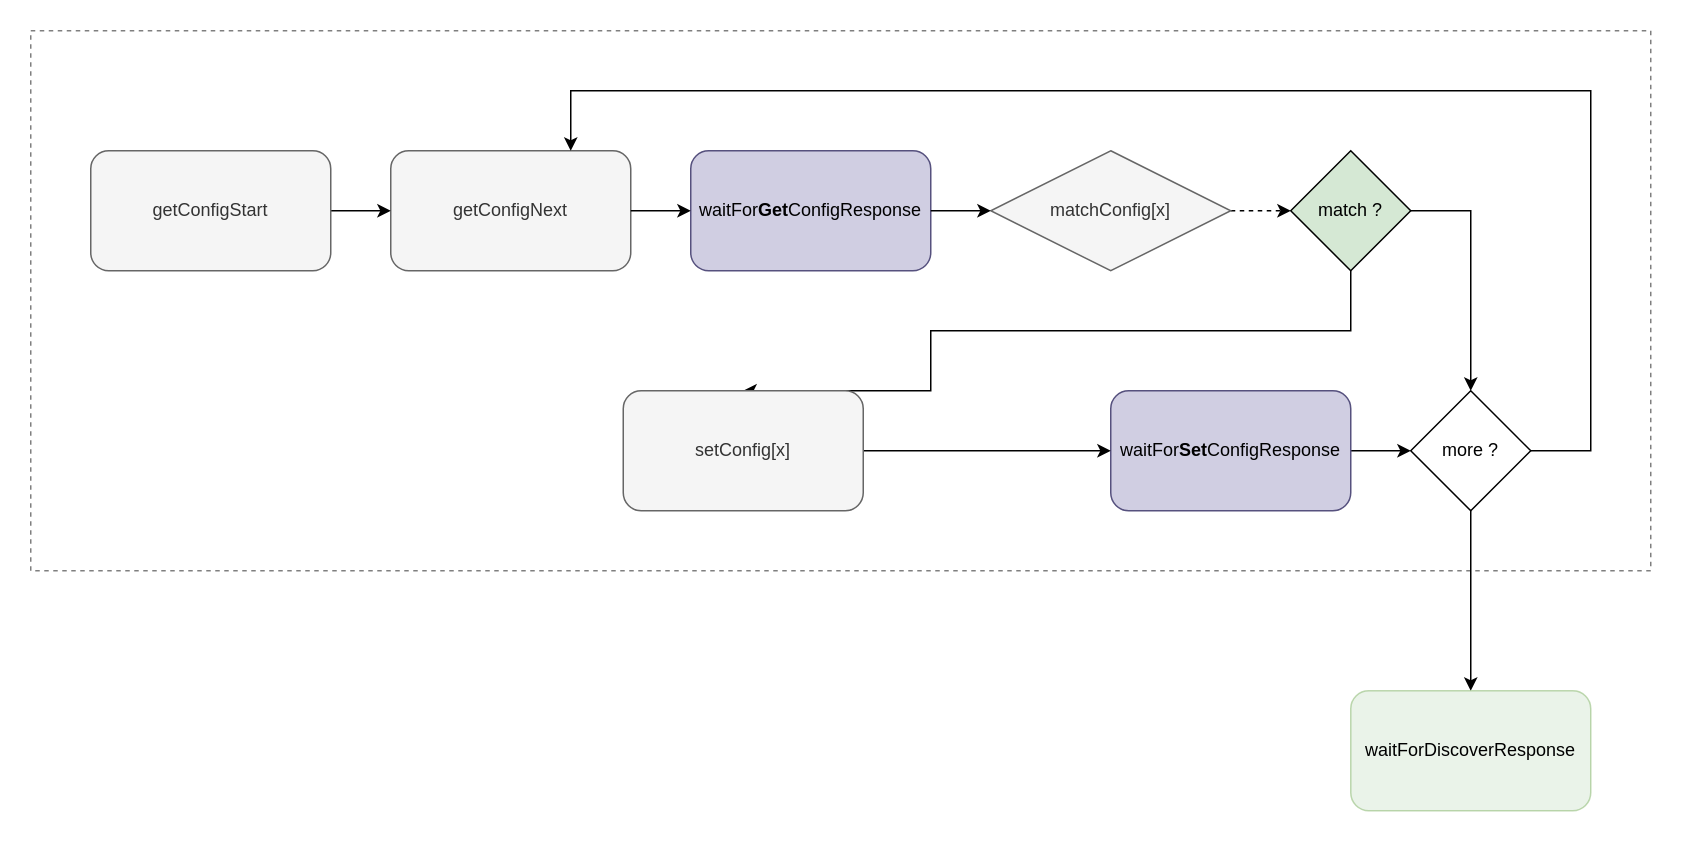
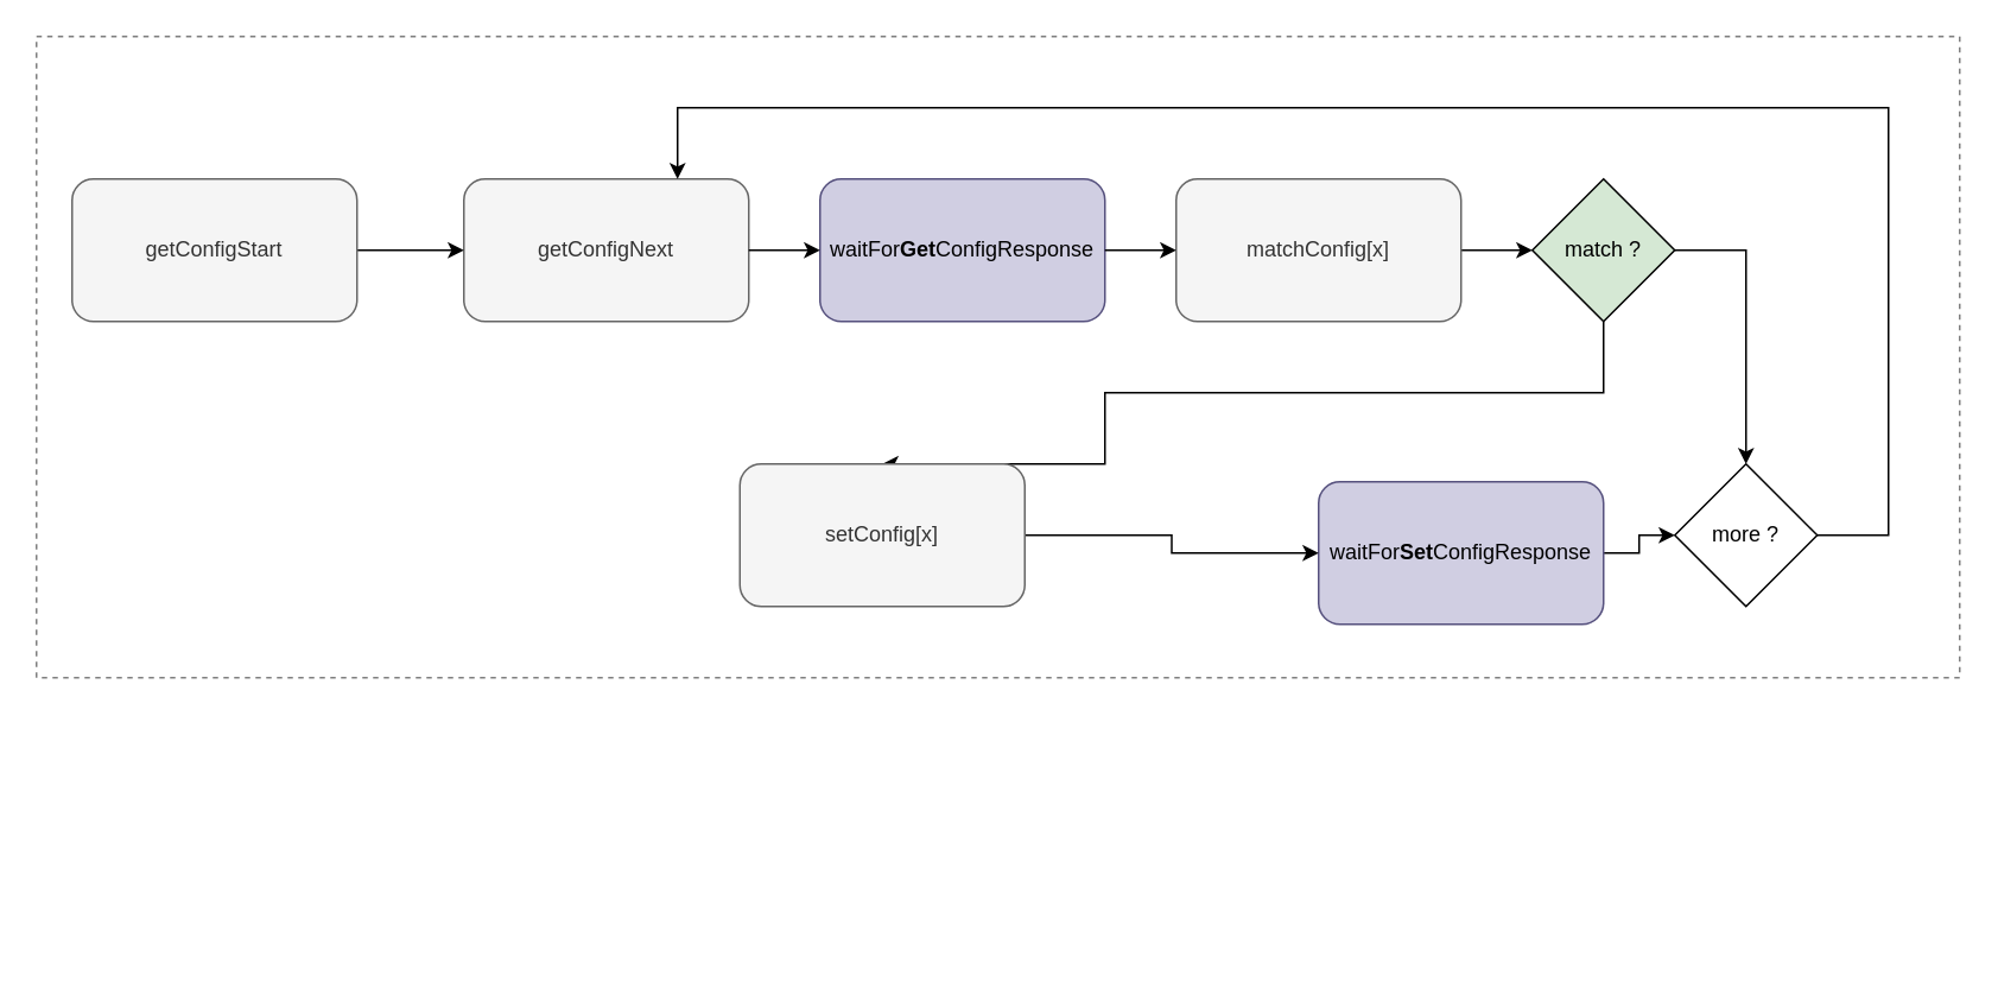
  <mxCell id="0" />
  <mxCell id="1" parent="0" />
  <mxCell id="2" value="" style="rounded=0;whiteSpace=wrap;html=1;opacity=50;dashed=1;connectable=0;" parent="1" vertex="1"><mxGeometry x="20" y="20" width="1080" height="360" as="geometry" /></mxCell>
  <mxCell id="3" value="getConfigNext" style="rounded=1;whiteSpace=wrap;html=1;fillColor=#f5f5f5;strokeColor=#666666;fontColor=#333333;" parent="1" vertex="1"><mxGeometry x="260" y="100" width="160" height="80" as="geometry" /></mxCell>
  <mxCell id="4" value="waitFor&lt;b&gt;Get&lt;/b&gt;ConfigResponse" style="rounded=1;whiteSpace=wrap;html=1;fillColor=#d0cee2;strokeColor=#56517e;" parent="1" vertex="1"><mxGeometry x="460" y="100" width="160" height="80" as="geometry" /></mxCell>
- <mxCell id="5" style="edgeStyle=orthogonalEdgeStyle;rounded=0;orthogonalLoop=1;jettySize=auto;html=1;entryX=0;entryY=0.5;entryDx=0;entryDy=0;dashed=1;" parent="1" source="6" target="17" edge="1"><mxGeometry relative="1" as="geometry" /></mxCell>
- <mxCell id="6" value="matchConfig[x]" style="rhombus;whiteSpace=wrap;html=1;fillColor=#f5f5f5;strokeColor=#666666;fontColor=#333333;" parent="1" vertex="1"><mxGeometry x="660" y="100" width="160" height="80" as="geometry" /></mxCell>
+ <mxCell id="5" style="edgeStyle=orthogonalEdgeStyle;rounded=0;orthogonalLoop=1;jettySize=auto;html=1;entryX=0;entryY=0.5;entryDx=0;entryDy=0;" parent="1" source="6" target="17" edge="1"><mxGeometry relative="1" as="geometry" /></mxCell>
+ <mxCell id="6" value="matchConfig[x]" style="rounded=1;whiteSpace=wrap;html=1;fillColor=#f5f5f5;strokeColor=#666666;fontColor=#333333;" parent="1" vertex="1"><mxGeometry x="660" y="100" width="160" height="80" as="geometry" /></mxCell>
  <mxCell id="7" style="edgeStyle=orthogonalEdgeStyle;rounded=0;orthogonalLoop=1;jettySize=auto;html=1;entryX=0;entryY=0.5;entryDx=0;entryDy=0;" parent="1" source="8" target="15" edge="1"><mxGeometry relative="1" as="geometry" /></mxCell>
- <mxCell id="8" value="waitFor&lt;b&gt;Set&lt;/b&gt;ConfigResponse" style="rounded=1;whiteSpace=wrap;html=1;fillColor=#d0cee2;strokeColor=#56517e;" parent="1" vertex="1"><mxGeometry x="740" y="260" width="160" height="80" as="geometry" /></mxCell>
+ <mxCell id="8" value="waitFor&lt;b&gt;Set&lt;/b&gt;ConfigResponse" style="rounded=1;whiteSpace=wrap;html=1;fillColor=#d0cee2;strokeColor=#56517e;" parent="1" vertex="1"><mxGeometry x="740" y="270" width="160" height="80" as="geometry" /></mxCell>
  <mxCell id="9" value="" style="endArrow=classic;html=1;rounded=0;entryX=0;entryY=0.5;entryDx=0;entryDy=0;edgeStyle=orthogonalEdgeStyle;exitX=1;exitY=0.5;exitDx=0;exitDy=0;" parent="1" source="3" target="4" edge="1"><mxGeometry width="50" height="50" relative="1" as="geometry"><mxPoint x="480" y="90" as="sourcePoint" /><mxPoint x="310" y="150" as="targetPoint" /></mxGeometry></mxCell>
  <mxCell id="10" value="" style="endArrow=classic;html=1;rounded=0;entryX=0;entryY=0.5;entryDx=0;entryDy=0;edgeStyle=orthogonalEdgeStyle;exitX=1;exitY=0.5;exitDx=0;exitDy=0;" parent="1" source="4" target="6" edge="1"><mxGeometry width="50" height="50" relative="1" as="geometry"><mxPoint x="700" y="139.5" as="sourcePoint" /><mxPoint x="780" y="139.5" as="targetPoint" /></mxGeometry></mxCell>
  <mxCell id="11" value="" style="endArrow=classic;html=1;rounded=0;entryX=0.5;entryY=0;entryDx=0;entryDy=0;edgeStyle=orthogonalEdgeStyle;exitX=1;exitY=0.5;exitDx=0;exitDy=0;" parent="1" source="17" target="15" edge="1"><mxGeometry width="50" height="50" relative="1" as="geometry"><mxPoint x="870" y="60" as="sourcePoint" /><mxPoint x="950" y="60" as="targetPoint" /><Array as="points"><mxPoint x="980" y="140" /></Array></mxGeometry></mxCell>
  <mxCell id="12" value="" style="endArrow=classic;html=1;rounded=0;entryX=0.5;entryY=0;entryDx=0;entryDy=0;edgeStyle=orthogonalEdgeStyle;exitX=0.5;exitY=1;exitDx=0;exitDy=0;" parent="1" source="17" target="19" edge="1"><mxGeometry width="50" height="50" relative="1" as="geometry"><mxPoint x="870" y="110" as="sourcePoint" /><mxPoint x="390" y="110" as="targetPoint" /><Array as="points"><mxPoint x="900" y="220" /><mxPoint x="620" y="220" /></Array></mxGeometry></mxCell>
  <mxCell id="13" value="" style="endArrow=classic;html=1;rounded=0;entryX=0;entryY=0.5;entryDx=0;entryDy=0;edgeStyle=orthogonalEdgeStyle;exitX=1;exitY=0.5;exitDx=0;exitDy=0;startArrow=none;" parent="1" source="19" target="8" edge="1"><mxGeometry width="50" height="50" relative="1" as="geometry"><mxPoint x="460" y="299.5" as="sourcePoint" /><mxPoint x="540" y="299.5" as="targetPoint" /></mxGeometry></mxCell>
- <mxCell id="14" style="edgeStyle=orthogonalEdgeStyle;rounded=0;orthogonalLoop=1;jettySize=auto;html=1;entryX=0.5;entryY=0;entryDx=0;entryDy=0;exitX=0.5;exitY=1;exitDx=0;exitDy=0;" parent="1" source="15" target="16" edge="1"><mxGeometry relative="1" as="geometry"><mxPoint x="740" y="460" as="targetPoint" /></mxGeometry></mxCell>
  <mxCell id="15" value="more ?" style="rhombus;whiteSpace=wrap;html=1;" parent="1" vertex="1"><mxGeometry x="940" y="260" width="80" height="80" as="geometry" /></mxCell>
- <mxCell id="16" value="waitForDiscoverResponse" style="rounded=1;whiteSpace=wrap;html=1;fillColor=#d5e8d4;strokeColor=#82b366;opacity=50;" parent="1" vertex="1"><mxGeometry x="900" y="460" width="160" height="80" as="geometry" /></mxCell>
  <mxCell id="17" value="match ?" style="rhombus;whiteSpace=wrap;html=1;fillColor=#d5e8d4;" parent="1" vertex="1"><mxGeometry x="860" y="100" width="80" height="80" as="geometry" /></mxCell>
  <mxCell id="18" value="" style="endArrow=classic;html=1;rounded=0;exitX=1;exitY=0.5;exitDx=0;exitDy=0;entryX=0.75;entryY=0;entryDx=0;entryDy=0;edgeStyle=orthogonalEdgeStyle;" parent="1" source="15" target="3" edge="1"><mxGeometry width="50" height="50" relative="1" as="geometry"><mxPoint x="970" y="380" as="sourcePoint" /><mxPoint x="710" y="400" as="targetPoint" /><Array as="points"><mxPoint x="1060" y="300" /><mxPoint x="1060" y="60" /><mxPoint x="380" y="60" /></Array></mxGeometry></mxCell>
  <mxCell id="19" value="setConfig[x]" style="rounded=1;whiteSpace=wrap;html=1;fillColor=#f5f5f5;strokeColor=#666666;fontColor=#333333;" parent="1" vertex="1"><mxGeometry x="415" y="260" width="160" height="80" as="geometry" /></mxCell>
  <mxCell id="20" style="edgeStyle=none;html=1;" edge="1" parent="1" source="21"><mxGeometry relative="1" as="geometry"><mxPoint x="260" y="140" as="targetPoint" /></mxGeometry></mxCell>
- <mxCell id="21" value="getConfigStart" style="rounded=1;whiteSpace=wrap;html=1;fillColor=#f5f5f5;strokeColor=#666666;fontColor=#333333;" vertex="1" parent="1"><mxGeometry x="60" y="100" width="160" height="80" as="geometry" /></mxCell>
+ <mxCell id="21" value="getConfigStart" style="rounded=1;whiteSpace=wrap;html=1;fillColor=#f5f5f5;strokeColor=#666666;fontColor=#333333;" vertex="1" parent="1"><mxGeometry x="40" y="100" width="160" height="80" as="geometry" /></mxCell>
